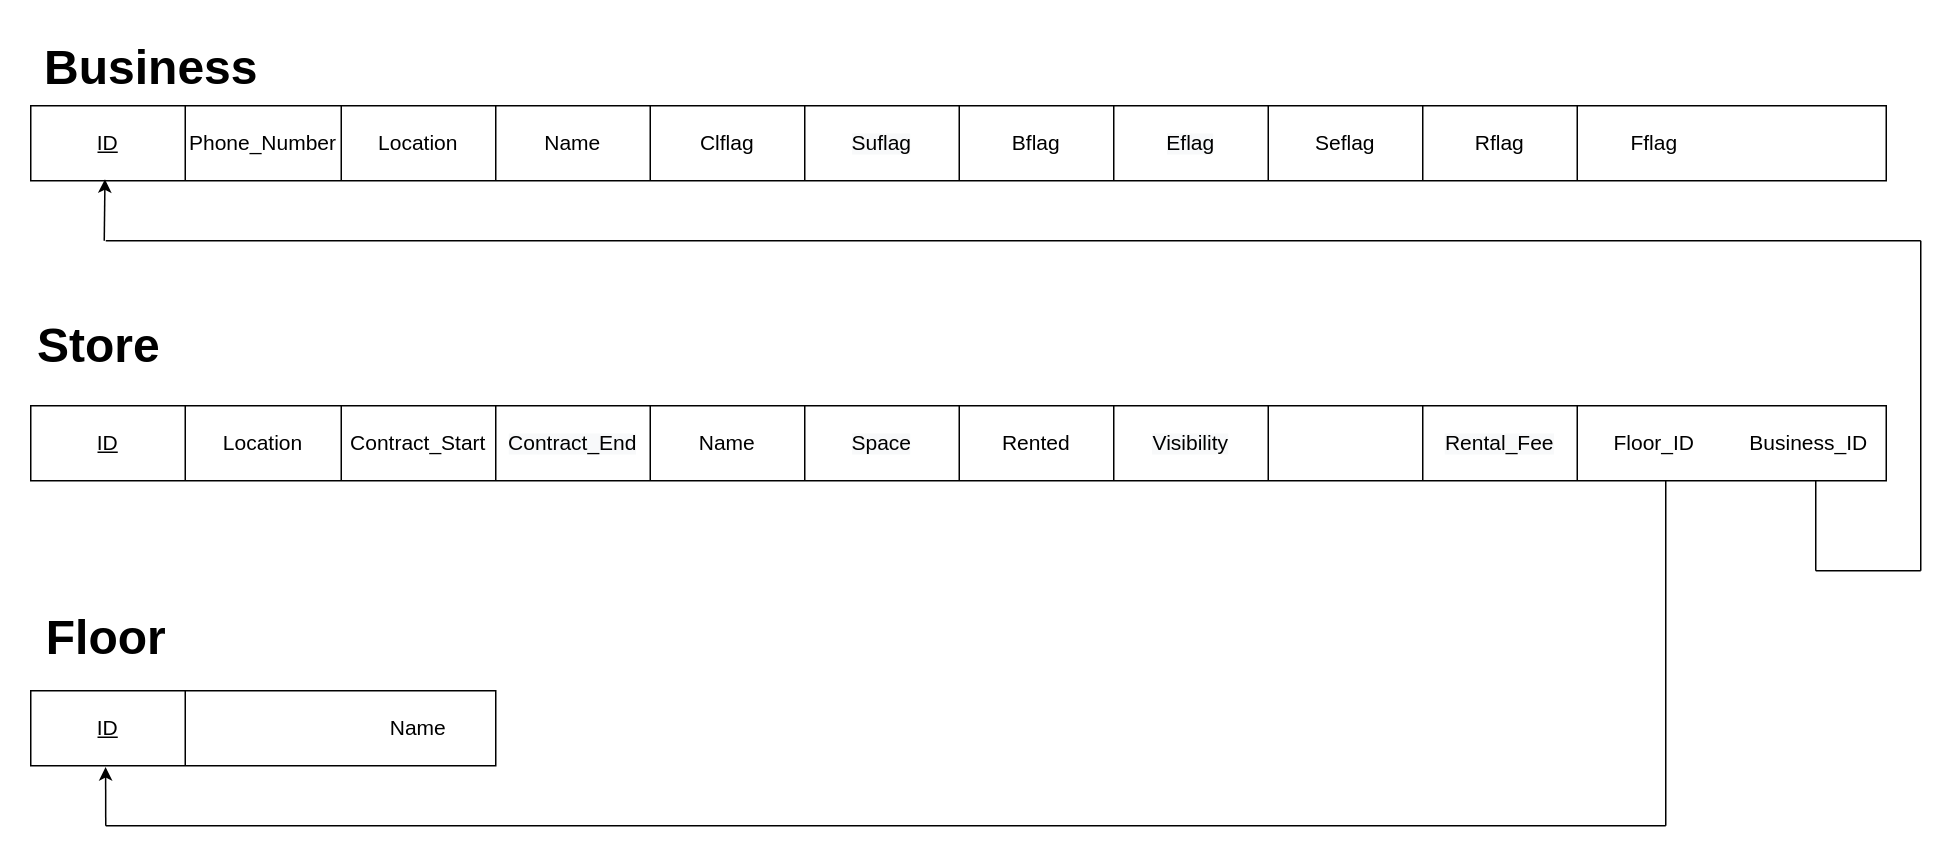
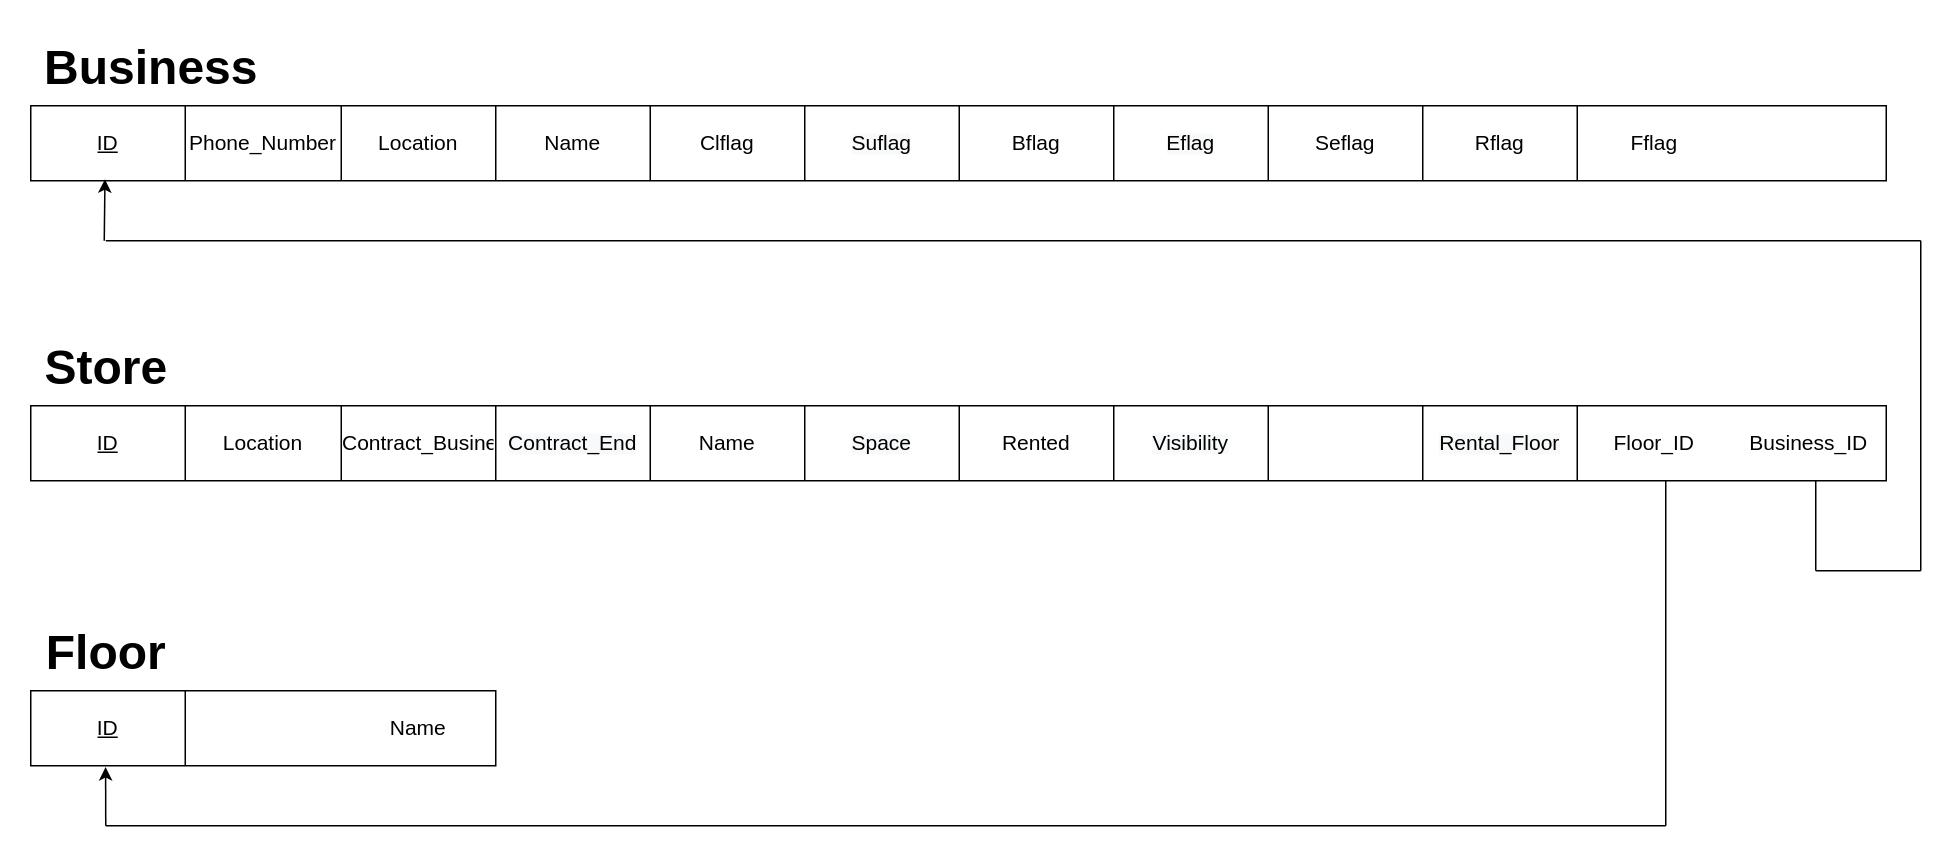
  <mxCell id="0" />
  <mxCell id="1" parent="0" />
  <mxCell id="2" value="" style="shape=table;html=1;whiteSpace=wrap;startSize=0;container=1;collapsible=0;childLayout=tableLayout;" vertex="1" parent="1"><mxGeometry x="20" y="270" width="1237" height="50" as="geometry" /></mxCell>
  <mxCell id="3" value="" style="shape=partialRectangle;html=1;whiteSpace=wrap;collapsible=0;dropTarget=0;pointerEvents=0;fillColor=none;top=0;left=0;bottom=0;right=0;points=[[0,0.5],[1,0.5]];portConstraint=eastwest;" vertex="1" parent="2"><mxGeometry width="1237" height="50" as="geometry" /></mxCell>
  <mxCell id="4" value="&lt;span&gt;&lt;font style=&quot;font-size: 14px&quot;&gt;&lt;u&gt;ID&lt;/u&gt;&lt;/font&gt;&lt;/span&gt;" style="shape=partialRectangle;html=1;whiteSpace=wrap;connectable=0;fillColor=none;top=0;left=0;bottom=0;right=0;overflow=hidden;" vertex="1" parent="3"><mxGeometry width="103" height="50" as="geometry" /></mxCell>
  <mxCell id="5" value="&lt;span&gt;&lt;font style=&quot;font-size: 14px&quot;&gt;Location&lt;/font&gt;&lt;/span&gt;" style="shape=partialRectangle;html=1;whiteSpace=wrap;connectable=0;fillColor=none;top=0;left=0;bottom=0;right=0;overflow=hidden;" vertex="1" parent="3"><mxGeometry x="103" width="104" height="50" as="geometry" /></mxCell>
- <mxCell id="6" value="&lt;span&gt;&lt;font style=&quot;font-size: 14px&quot;&gt;Contract_Start&lt;/font&gt;&lt;/span&gt;" style="shape=partialRectangle;html=1;whiteSpace=wrap;connectable=0;fillColor=none;top=0;left=0;bottom=0;right=0;overflow=hidden;" vertex="1" parent="3"><mxGeometry x="207" width="103" height="50" as="geometry" /></mxCell>
+ <mxCell id="6" value="&lt;span&gt;&lt;font style=&quot;font-size: 14px&quot;&gt;Contract_Business&lt;/font&gt;&lt;/span&gt;" style="shape=partialRectangle;html=1;whiteSpace=wrap;connectable=0;fillColor=none;top=0;left=0;bottom=0;right=0;overflow=hidden;" vertex="1" parent="3"><mxGeometry x="207" width="103" height="50" as="geometry" /></mxCell>
  <mxCell id="7" value="&lt;span style=&quot;color: rgb(0 , 0 , 0) ; font-family: &amp;#34;helvetica&amp;#34; ; font-style: normal ; font-weight: 400 ; letter-spacing: normal ; text-align: center ; text-indent: 0px ; text-transform: none ; word-spacing: 0px ; background-color: rgb(248 , 249 , 250) ; display: inline ; float: none&quot;&gt;&lt;font style=&quot;font-size: 14px&quot;&gt;Contract_End&lt;/font&gt;&lt;/span&gt;" style="shape=partialRectangle;html=1;whiteSpace=wrap;connectable=0;fillColor=none;top=0;left=0;bottom=0;right=0;overflow=hidden;" vertex="1" parent="3"><mxGeometry x="310" width="103" height="50" as="geometry" /></mxCell>
  <mxCell id="8" value="&lt;span&gt;&lt;font style=&quot;font-size: 14px&quot;&gt;Name&lt;/font&gt;&lt;/span&gt;" style="shape=partialRectangle;html=1;whiteSpace=wrap;connectable=0;fillColor=none;top=0;left=0;bottom=0;right=0;overflow=hidden;" vertex="1" parent="3"><mxGeometry x="413" width="103" height="50" as="geometry" /></mxCell>
  <mxCell id="9" value="&lt;span style=&quot;color: rgb(0 , 0 , 0) ; font-family: &amp;#34;helvetica&amp;#34; ; font-style: normal ; font-weight: 400 ; letter-spacing: normal ; text-align: center ; text-indent: 0px ; text-transform: none ; word-spacing: 0px ; background-color: rgb(248 , 249 , 250) ; display: inline ; float: none&quot;&gt;&lt;font style=&quot;font-size: 14px&quot;&gt;Space&lt;/font&gt;&lt;/span&gt;" style="shape=partialRectangle;html=1;whiteSpace=wrap;connectable=0;fillColor=none;top=0;left=0;bottom=0;right=0;overflow=hidden;" vertex="1" parent="3"><mxGeometry x="516" width="103" height="50" as="geometry" /></mxCell>
  <mxCell id="10" value="&lt;font style=&quot;font-size: 14px&quot;&gt;Rented&lt;/font&gt;" style="shape=partialRectangle;html=1;whiteSpace=wrap;connectable=0;fillColor=none;top=0;left=0;bottom=0;right=0;overflow=hidden;" vertex="1" parent="3"><mxGeometry x="619" width="103" height="50" as="geometry" /></mxCell>
  <mxCell id="11" value="&lt;span style=&quot;color: rgb(0 , 0 , 0) ; font-family: &amp;#34;helvetica&amp;#34; ; font-style: normal ; font-weight: 400 ; letter-spacing: normal ; text-align: center ; text-indent: 0px ; text-transform: none ; word-spacing: 0px ; background-color: rgb(248 , 249 , 250) ; display: inline ; float: none&quot;&gt;&lt;font style=&quot;font-size: 14px&quot;&gt;Visibility&lt;/font&gt;&lt;/span&gt;" style="shape=partialRectangle;html=1;whiteSpace=wrap;connectable=0;fillColor=none;top=0;left=0;bottom=0;right=0;overflow=hidden;" vertex="1" parent="3"><mxGeometry x="722" width="103" height="50" as="geometry" /></mxCell>
- <mxCell id="12" value="&lt;span style=&quot;color: rgb(0 , 0 , 0) ; font-style: normal ; font-weight: 400 ; letter-spacing: normal ; text-align: center ; text-indent: 0px ; text-transform: none ; word-spacing: 0px ; font-family: &amp;#34;helvetica&amp;#34; ; background-color: rgb(248 , 249 , 250) ; display: inline ; float: none&quot;&gt;&lt;font style=&quot;font-size: 14px&quot;&gt;Rental_Fee&lt;/font&gt;&lt;/span&gt;" style="shape=partialRectangle;html=1;whiteSpace=wrap;connectable=0;fillColor=none;top=0;left=0;bottom=0;right=0;overflow=hidden;" vertex="1" parent="3"><mxGeometry x="928" width="103" height="50" as="geometry" /></mxCell>
+ <mxCell id="12" value="&lt;span style=&quot;color: rgb(0 , 0 , 0) ; font-style: normal ; font-weight: 400 ; letter-spacing: normal ; text-align: center ; text-indent: 0px ; text-transform: none ; word-spacing: 0px ; font-family: &amp;#34;helvetica&amp;#34; ; background-color: rgb(248 , 249 , 250) ; display: inline ; float: none&quot;&gt;&lt;font style=&quot;font-size: 14px&quot;&gt;Rental_Floor&lt;/font&gt;&lt;/span&gt;" style="shape=partialRectangle;html=1;whiteSpace=wrap;connectable=0;fillColor=none;top=0;left=0;bottom=0;right=0;overflow=hidden;" vertex="1" parent="3"><mxGeometry x="928" width="103" height="50" as="geometry" /></mxCell>
  <mxCell id="13" value="&lt;span style=&quot;font-size: 14px&quot;&gt;Floor_ID&lt;/span&gt;" style="shape=partialRectangle;html=1;whiteSpace=wrap;connectable=0;fillColor=none;top=0;left=0;bottom=0;right=0;overflow=hidden;" vertex="1" parent="3"><mxGeometry x="1031" width="103" height="50" as="geometry" /></mxCell>
  <mxCell id="14" value="&lt;font style=&quot;font-size: 14px&quot;&gt;Business_ID&lt;/font&gt;" style="shape=partialRectangle;html=1;whiteSpace=wrap;connectable=0;fillColor=none;top=0;left=0;bottom=0;right=0;overflow=hidden;" vertex="1" parent="3"><mxGeometry x="1134" width="103" height="50" as="geometry" /></mxCell>
- <mxCell id="15" value="&lt;h1&gt;&lt;font style=&quot;font-size: 32px&quot;&gt;Store&lt;/font&gt;&lt;/h1&gt;" style="text;html=1;align=center;verticalAlign=middle;resizable=0;points=[];autosize=1;" vertex="1" parent="1"><mxGeometry x="15" y="205" width="100" height="50" as="geometry" /></mxCell>
+ <mxCell id="15" value="&lt;h1&gt;&lt;font style=&quot;font-size: 32px&quot;&gt;Store&lt;/font&gt;&lt;/h1&gt;" style="text;html=1;align=center;verticalAlign=middle;resizable=0;points=[];autosize=1;" vertex="1" parent="1"><mxGeometry x="20" y="220" width="100" height="50" as="geometry" /></mxCell>
  <mxCell id="16" value="&lt;h1&gt;&lt;font style=&quot;font-size: 32px&quot;&gt;Business&lt;/font&gt;&lt;/h1&gt;" style="text;html=1;align=center;verticalAlign=middle;resizable=0;points=[];autosize=1;" vertex="1" parent="1"><mxGeometry x="20" y="20" width="160" height="50" as="geometry" /></mxCell>
  <mxCell id="17" value="" style="shape=table;html=1;whiteSpace=wrap;startSize=0;container=1;collapsible=0;childLayout=tableLayout;" vertex="1" parent="1"><mxGeometry x="20" y="460" width="310" height="50" as="geometry" /></mxCell>
  <mxCell id="18" value="" style="shape=partialRectangle;html=1;whiteSpace=wrap;collapsible=0;dropTarget=0;pointerEvents=0;fillColor=none;top=0;left=0;bottom=0;right=0;points=[[0,0.5],[1,0.5]];portConstraint=eastwest;" vertex="1" parent="17"><mxGeometry width="310" height="50" as="geometry" /></mxCell>
  <mxCell id="19" value="&lt;span&gt;&lt;font style=&quot;font-size: 14px&quot;&gt;&lt;u&gt;ID&lt;/u&gt;&lt;/font&gt;&lt;/span&gt;" style="shape=partialRectangle;html=1;whiteSpace=wrap;connectable=0;fillColor=none;top=0;left=0;bottom=0;right=0;overflow=hidden;" vertex="1" parent="18"><mxGeometry width="103" height="50" as="geometry" /></mxCell>
  <mxCell id="20" value="&lt;font style=&quot;font-size: 14px&quot;&gt;Name&lt;/font&gt;" style="shape=partialRectangle;html=1;whiteSpace=wrap;connectable=0;fillColor=none;top=0;left=0;bottom=0;right=0;overflow=hidden;" vertex="1" parent="18"><mxGeometry x="207" width="103" height="50" as="geometry" /></mxCell>
- <mxCell id="21" value="&lt;h1&gt;&lt;font style=&quot;font-size: 32px&quot;&gt;Floor&lt;/font&gt;&lt;/h1&gt;" style="text;html=1;align=center;verticalAlign=middle;resizable=0;points=[];autosize=1;" vertex="1" parent="1"><mxGeometry x="20" y="400" width="100" height="50" as="geometry" /></mxCell>
+ <mxCell id="21" value="&lt;h1&gt;&lt;font style=&quot;font-size: 32px&quot;&gt;Floor&lt;/font&gt;&lt;/h1&gt;" style="text;html=1;align=center;verticalAlign=middle;resizable=0;points=[];autosize=1;" vertex="1" parent="1"><mxGeometry x="20" y="410" width="100" height="50" as="geometry" /></mxCell>
  <mxCell id="22" value="" style="shape=table;html=1;whiteSpace=wrap;startSize=0;container=1;collapsible=0;childLayout=tableLayout;" vertex="1" parent="1"><mxGeometry x="20" y="70" width="1237" height="50" as="geometry" /></mxCell>
  <mxCell id="23" value="" style="shape=partialRectangle;html=1;whiteSpace=wrap;collapsible=0;dropTarget=0;pointerEvents=0;fillColor=none;top=0;left=0;bottom=0;right=0;points=[[0,0.5],[1,0.5]];portConstraint=eastwest;" vertex="1" parent="22"><mxGeometry width="1237" height="50" as="geometry" /></mxCell>
  <mxCell id="24" value="&lt;span&gt;&lt;font style=&quot;font-size: 14px&quot;&gt;&lt;u&gt;ID&lt;/u&gt;&lt;/font&gt;&lt;/span&gt;" style="shape=partialRectangle;html=1;whiteSpace=wrap;connectable=0;fillColor=none;top=0;left=0;bottom=0;right=0;overflow=hidden;" vertex="1" parent="23"><mxGeometry width="103" height="50" as="geometry" /></mxCell>
  <mxCell id="25" value="&lt;font style=&quot;font-size: 14px&quot;&gt;Phone_Number&lt;/font&gt;" style="shape=partialRectangle;html=1;whiteSpace=wrap;connectable=0;fillColor=none;top=0;left=0;bottom=0;right=0;overflow=hidden;" vertex="1" parent="23"><mxGeometry x="103" width="104" height="50" as="geometry" /></mxCell>
  <mxCell id="26" value="&lt;font style=&quot;font-size: 14px&quot;&gt;Location&lt;/font&gt;" style="shape=partialRectangle;html=1;whiteSpace=wrap;connectable=0;fillColor=none;top=0;left=0;bottom=0;right=0;overflow=hidden;" vertex="1" parent="23"><mxGeometry x="207" width="103" height="50" as="geometry" /></mxCell>
  <mxCell id="27" value="&lt;font style=&quot;font-size: 14px&quot;&gt;Name&lt;/font&gt;" style="shape=partialRectangle;html=1;whiteSpace=wrap;connectable=0;fillColor=none;top=0;left=0;bottom=0;right=0;overflow=hidden;" vertex="1" parent="23"><mxGeometry x="310" width="103" height="50" as="geometry" /></mxCell>
  <mxCell id="28" value="&lt;span&gt;&lt;font style=&quot;font-size: 14px&quot;&gt;Clflag&lt;/font&gt;&lt;/span&gt;" style="shape=partialRectangle;html=1;whiteSpace=wrap;connectable=0;fillColor=none;top=0;left=0;bottom=0;right=0;overflow=hidden;" vertex="1" parent="23"><mxGeometry x="413" width="103" height="50" as="geometry" /></mxCell>
  <mxCell id="29" value="&lt;span style=&quot;color: rgb(0 , 0 , 0) ; font-family: &amp;#34;helvetica&amp;#34; ; font-style: normal ; font-weight: 400 ; letter-spacing: normal ; text-align: center ; text-indent: 0px ; text-transform: none ; word-spacing: 0px ; background-color: rgb(248 , 249 , 250) ; display: inline ; float: none&quot;&gt;&lt;font style=&quot;font-size: 14px&quot;&gt;Suflag&lt;/font&gt;&lt;/span&gt;" style="shape=partialRectangle;html=1;whiteSpace=wrap;connectable=0;fillColor=none;top=0;left=0;bottom=0;right=0;overflow=hidden;" vertex="1" parent="23"><mxGeometry x="516" width="103" height="50" as="geometry" /></mxCell>
  <mxCell id="30" value="&lt;font style=&quot;font-size: 14px&quot;&gt;Bflag&lt;/font&gt;" style="shape=partialRectangle;html=1;whiteSpace=wrap;connectable=0;fillColor=none;top=0;left=0;bottom=0;right=0;overflow=hidden;" vertex="1" parent="23"><mxGeometry x="619" width="103" height="50" as="geometry" /></mxCell>
  <mxCell id="31" value="&lt;span style=&quot;color: rgb(0 , 0 , 0) ; font-family: &amp;#34;helvetica&amp;#34; ; font-style: normal ; font-weight: 400 ; letter-spacing: normal ; text-align: center ; text-indent: 0px ; text-transform: none ; word-spacing: 0px ; background-color: rgb(248 , 249 , 250) ; display: inline ; float: none&quot;&gt;&lt;font style=&quot;font-size: 14px&quot;&gt;Eflag&lt;/font&gt;&lt;/span&gt;" style="shape=partialRectangle;html=1;whiteSpace=wrap;connectable=0;fillColor=none;top=0;left=0;bottom=0;right=0;overflow=hidden;" vertex="1" parent="23"><mxGeometry x="722" width="103" height="50" as="geometry" /></mxCell>
  <mxCell id="32" value="&lt;font style=&quot;font-size: 14px&quot;&gt;Seflag&lt;/font&gt;" style="shape=partialRectangle;html=1;whiteSpace=wrap;connectable=0;fillColor=none;top=0;left=0;bottom=0;right=0;overflow=hidden;" vertex="1" parent="23"><mxGeometry x="825" width="103" height="50" as="geometry" /></mxCell>
  <mxCell id="33" value="&lt;font style=&quot;font-size: 14px&quot;&gt;Rflag&lt;/font&gt;" style="shape=partialRectangle;html=1;whiteSpace=wrap;connectable=0;fillColor=none;top=0;left=0;bottom=0;right=0;overflow=hidden;" vertex="1" parent="23"><mxGeometry x="928" width="103" height="50" as="geometry" /></mxCell>
  <mxCell id="34" value="&lt;font style=&quot;font-size: 14px&quot;&gt;Fflag&lt;/font&gt;" style="shape=partialRectangle;html=1;whiteSpace=wrap;connectable=0;fillColor=none;top=0;left=0;bottom=0;right=0;overflow=hidden;" vertex="1" parent="23"><mxGeometry x="1031" width="103" height="50" as="geometry" /></mxCell>
  <mxCell id="35" value="" style="endArrow=none;html=1;" edge="1" parent="1"><mxGeometry width="50" height="50" relative="1" as="geometry"><mxPoint x="1210" y="380" as="sourcePoint" /><mxPoint x="1210" y="320" as="targetPoint" /></mxGeometry></mxCell>
  <mxCell id="36" value="" style="endArrow=none;html=1;" edge="1" parent="1"><mxGeometry width="50" height="50" relative="1" as="geometry"><mxPoint x="1280" y="380" as="sourcePoint" /><mxPoint x="1210" y="380" as="targetPoint" /></mxGeometry></mxCell>
  <mxCell id="37" value="" style="endArrow=none;html=1;" edge="1" parent="1"><mxGeometry width="50" height="50" relative="1" as="geometry"><mxPoint x="1280" y="380" as="sourcePoint" /><mxPoint x="1280" y="160" as="targetPoint" /></mxGeometry></mxCell>
  <mxCell id="38" value="" style="endArrow=none;html=1;" edge="1" parent="1"><mxGeometry width="50" height="50" relative="1" as="geometry"><mxPoint x="70" y="160" as="sourcePoint" /><mxPoint x="1280" y="160" as="targetPoint" /></mxGeometry></mxCell>
  <mxCell id="39" value="" style="endArrow=classic;html=1;entryX=0.04;entryY=0.981;entryDx=0;entryDy=0;entryPerimeter=0;" edge="1" parent="1" target="23"><mxGeometry width="50" height="50" relative="1" as="geometry"><mxPoint x="69" y="160" as="sourcePoint" /><mxPoint x="120" y="120" as="targetPoint" /></mxGeometry></mxCell>
  <mxCell id="40" value="" style="endArrow=none;html=1;" edge="1" parent="1"><mxGeometry width="50" height="50" relative="1" as="geometry"><mxPoint x="1110" y="550" as="sourcePoint" /><mxPoint x="1110" y="320" as="targetPoint" /></mxGeometry></mxCell>
  <mxCell id="41" value="" style="endArrow=none;html=1;" edge="1" parent="1"><mxGeometry width="50" height="50" relative="1" as="geometry"><mxPoint x="1110" y="550" as="sourcePoint" /><mxPoint x="70" y="550" as="targetPoint" /></mxGeometry></mxCell>
  <mxCell id="42" value="" style="endArrow=classic;html=1;entryX=0.161;entryY=1.018;entryDx=0;entryDy=0;entryPerimeter=0;" edge="1" parent="1" target="18"><mxGeometry width="50" height="50" relative="1" as="geometry"><mxPoint x="70" y="550" as="sourcePoint" /><mxPoint x="120" y="500" as="targetPoint" /></mxGeometry></mxCell>
